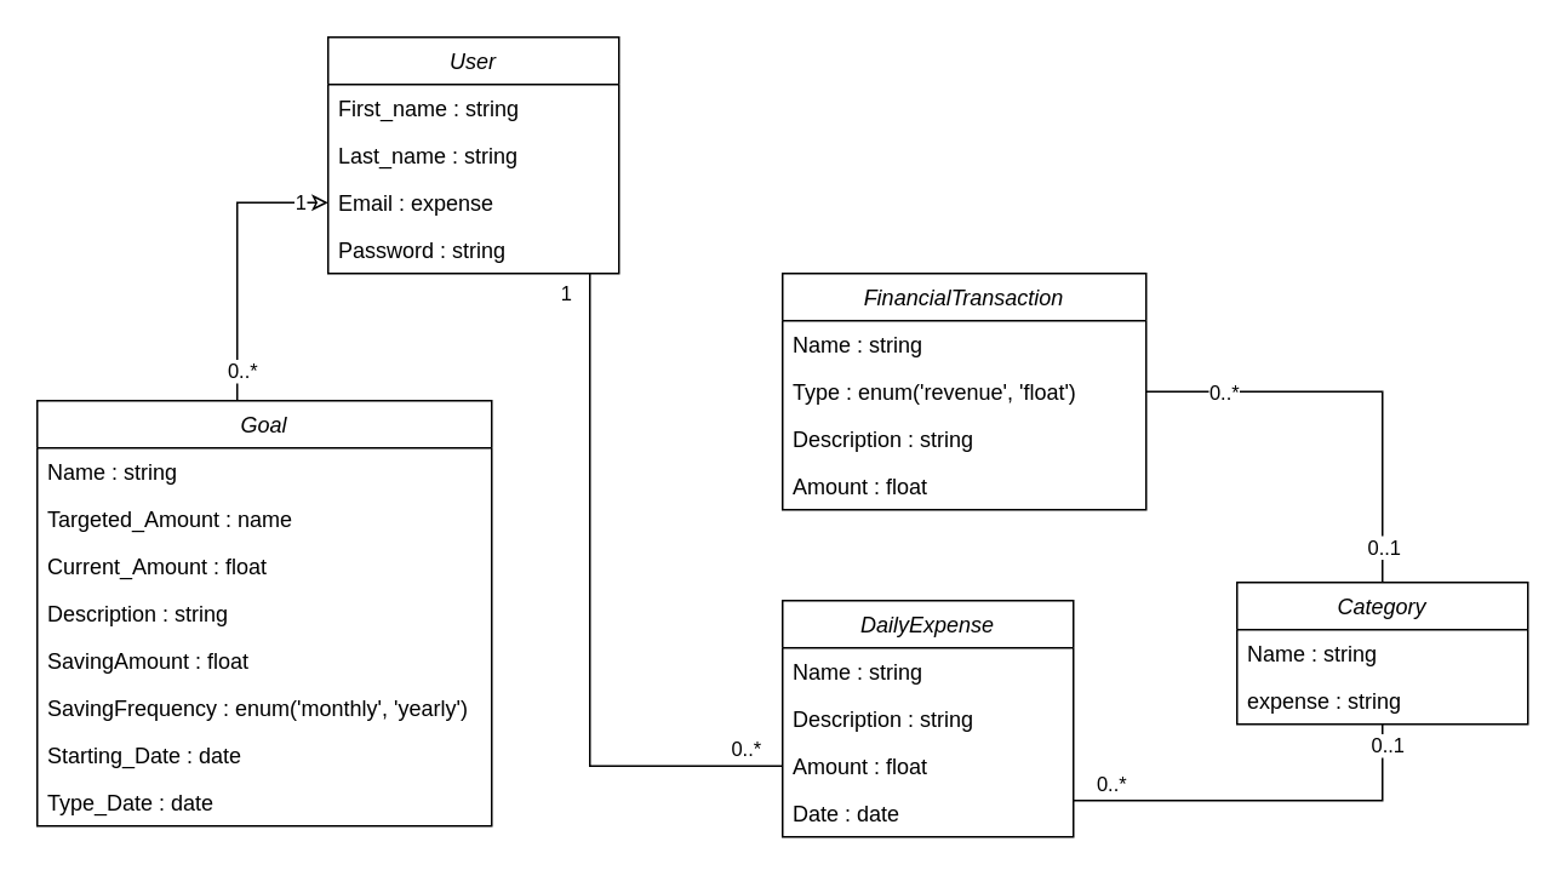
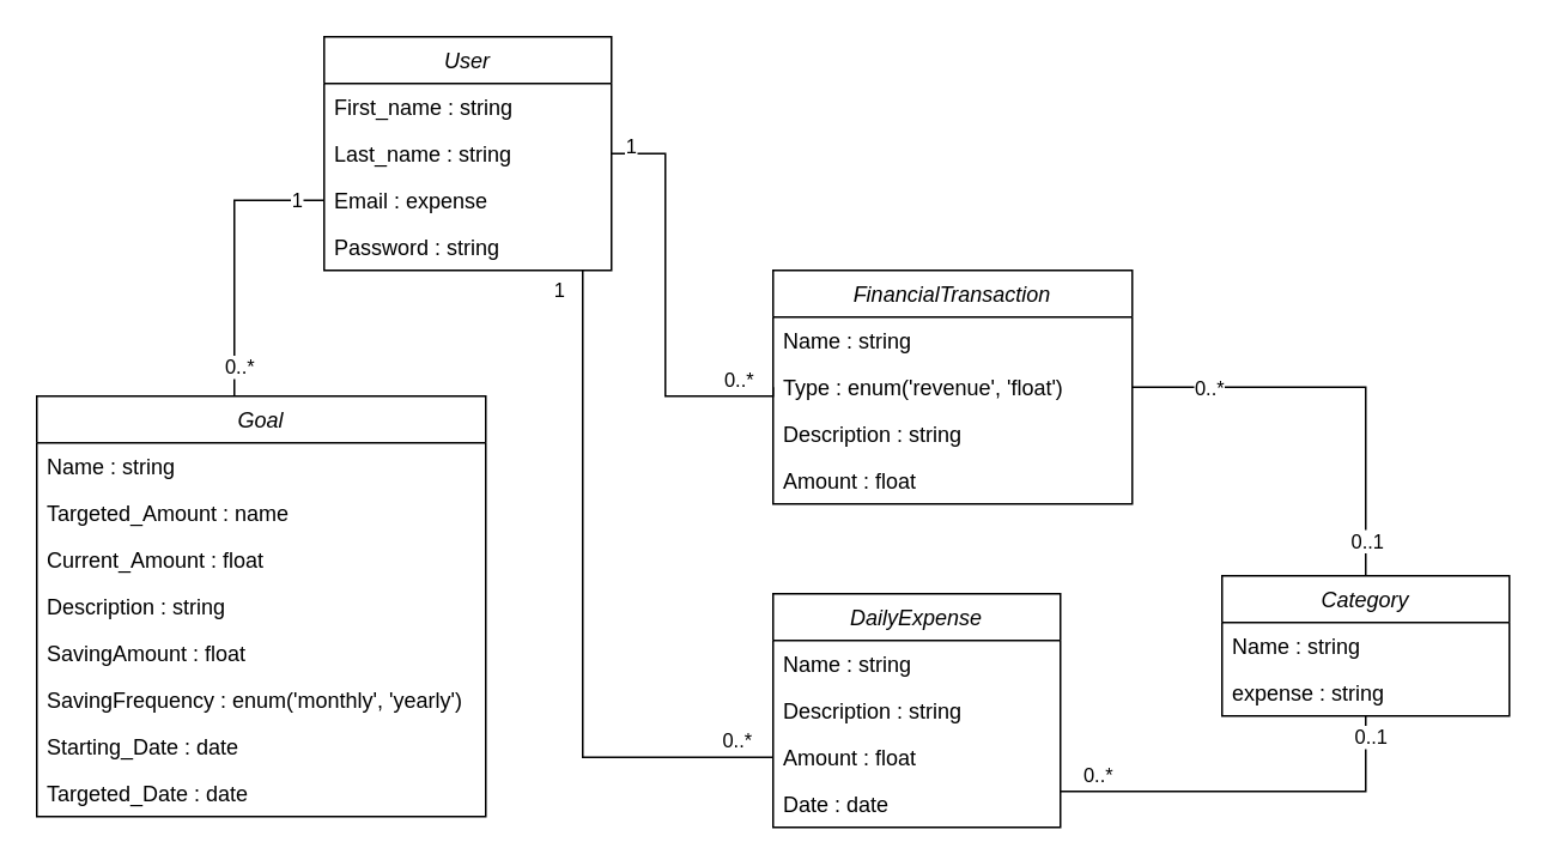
  <mxCell id="0" />
  <mxCell id="1" parent="0" />
  <mxCell id="2" value="User" style="swimlane;fontStyle=2;align=center;verticalAlign=top;childLayout=stackLayout;horizontal=1;startSize=26;horizontalStack=0;resizeParent=1;resizeLast=0;collapsible=1;marginBottom=0;rounded=0;shadow=0;strokeWidth=1;" parent="1" vertex="1"><mxGeometry x="180" y="20" width="160" height="130" as="geometry"><mxRectangle x="230" y="140" width="160" height="26" as="alternateBounds" /></mxGeometry></mxCell>
  <mxCell id="3" value="First_name : string" style="text;align=left;verticalAlign=top;spacingLeft=4;spacingRight=4;overflow=hidden;rotatable=0;points=[[0,0.5],[1,0.5]];portConstraint=eastwest;" parent="2" vertex="1"><mxGeometry y="26" width="160" height="26" as="geometry" /></mxCell>
  <mxCell id="4" value="Last_name : string" style="text;align=left;verticalAlign=top;spacingLeft=4;spacingRight=4;overflow=hidden;rotatable=0;points=[[0,0.5],[1,0.5]];portConstraint=eastwest;" parent="2" vertex="1"><mxGeometry y="52" width="160" height="26" as="geometry" /></mxCell>
  <mxCell id="5" value="Email : expense" style="text;align=left;verticalAlign=top;spacingLeft=4;spacingRight=4;overflow=hidden;rotatable=0;points=[[0,0.5],[1,0.5]];portConstraint=eastwest;rounded=0;shadow=0;html=0;" parent="2" vertex="1"><mxGeometry y="78" width="160" height="26" as="geometry" /></mxCell>
  <mxCell id="6" value="Password : string" style="text;align=left;verticalAlign=top;spacingLeft=4;spacingRight=4;overflow=hidden;rotatable=0;points=[[0,0.5],[1,0.5]];portConstraint=eastwest;rounded=0;shadow=0;html=0;" parent="2" vertex="1"><mxGeometry y="104" width="160" height="26" as="geometry" /></mxCell>
  <mxCell id="7" value="FinancialTransaction" style="swimlane;fontStyle=2;align=center;verticalAlign=top;childLayout=stackLayout;horizontal=1;startSize=26;horizontalStack=0;resizeParent=1;resizeLast=0;collapsible=1;marginBottom=0;rounded=0;shadow=0;strokeWidth=1;" parent="1" vertex="1"><mxGeometry x="430" y="150" width="200" height="130" as="geometry"><mxRectangle x="230" y="140" width="160" height="26" as="alternateBounds" /></mxGeometry></mxCell>
  <mxCell id="8" value="Name : string" style="text;align=left;verticalAlign=top;spacingLeft=4;spacingRight=4;overflow=hidden;rotatable=0;points=[[0,0.5],[1,0.5]];portConstraint=eastwest;" parent="7" vertex="1"><mxGeometry y="26" width="200" height="26" as="geometry" /></mxCell>
  <mxCell id="9" value="Type : enum('revenue', 'float')" style="text;align=left;verticalAlign=top;spacingLeft=4;spacingRight=4;overflow=hidden;rotatable=0;points=[[0,0.5],[1,0.5]];portConstraint=eastwest;rounded=0;shadow=0;html=0;" parent="7" vertex="1"><mxGeometry y="52" width="200" height="26" as="geometry" /></mxCell>
  <mxCell id="10" value="Description : string" style="text;align=left;verticalAlign=top;spacingLeft=4;spacingRight=4;overflow=hidden;rotatable=0;points=[[0,0.5],[1,0.5]];portConstraint=eastwest;rounded=0;shadow=0;html=0;" parent="7" vertex="1"><mxGeometry y="78" width="200" height="26" as="geometry" /></mxCell>
  <mxCell id="11" value="Amount : float" style="text;align=left;verticalAlign=top;spacingLeft=4;spacingRight=4;overflow=hidden;rotatable=0;points=[[0,0.5],[1,0.5]];portConstraint=eastwest;" parent="7" vertex="1"><mxGeometry y="104" width="200" height="26" as="geometry" /></mxCell>
+ <mxCell id="12" style="edgeStyle=orthogonalEdgeStyle;rounded=0;orthogonalLoop=1;jettySize=auto;html=1;exitX=1;exitY=0.5;exitDx=0;exitDy=0;endArrow=none;endFill=0;entryX=0;entryY=0.5;entryDx=0;entryDy=0;" parent="1" source="4" target="9" edge="1"><mxGeometry relative="1" as="geometry"><mxPoint x="380" y="405" as="targetPoint" /><Array as="points"><mxPoint x="370" y="85" /><mxPoint x="370" y="220" /><mxPoint x="430" y="220" /></Array></mxGeometry></mxCell>
+ <mxCell id="13" value="1" style="edgeLabel;html=1;align=center;verticalAlign=middle;resizable=0;points=[];" parent="12" vertex="1" connectable="0"><mxGeometry x="-0.72" relative="1" as="geometry"><mxPoint x="-20" y="-7" as="offset" /></mxGeometry></mxCell>
+ <mxCell id="14" value="0..*" style="edgeLabel;html=1;align=center;verticalAlign=middle;resizable=0;points=[];" parent="12" vertex="1" connectable="0"><mxGeometry x="0.757" relative="1" as="geometry"><mxPoint x="3" y="-10" as="offset" /></mxGeometry></mxCell>
  <mxCell id="15" value="DailyExpense" style="swimlane;fontStyle=2;align=center;verticalAlign=top;childLayout=stackLayout;horizontal=1;startSize=26;horizontalStack=0;resizeParent=1;resizeLast=0;collapsible=1;marginBottom=0;rounded=0;shadow=0;strokeWidth=1;" parent="1" vertex="1"><mxGeometry x="430" y="330" width="160" height="130" as="geometry"><mxRectangle x="460" y="110" width="160" height="26" as="alternateBounds" /></mxGeometry></mxCell>
  <mxCell id="16" value="Name : string" style="text;align=left;verticalAlign=top;spacingLeft=4;spacingRight=4;overflow=hidden;rotatable=0;points=[[0,0.5],[1,0.5]];portConstraint=eastwest;" parent="15" vertex="1"><mxGeometry y="26" width="160" height="26" as="geometry" /></mxCell>
  <mxCell id="17" value="Description : string" style="text;align=left;verticalAlign=top;spacingLeft=4;spacingRight=4;overflow=hidden;rotatable=0;points=[[0,0.5],[1,0.5]];portConstraint=eastwest;rounded=0;shadow=0;html=0;" parent="15" vertex="1"><mxGeometry y="52" width="160" height="26" as="geometry" /></mxCell>
  <mxCell id="18" value="Amount : float" style="text;align=left;verticalAlign=top;spacingLeft=4;spacingRight=4;overflow=hidden;rotatable=0;points=[[0,0.5],[1,0.5]];portConstraint=eastwest;" parent="15" vertex="1"><mxGeometry y="78" width="160" height="26" as="geometry" /></mxCell>
  <mxCell id="19" value="Date : date" style="text;align=left;verticalAlign=top;spacingLeft=4;spacingRight=4;overflow=hidden;rotatable=0;points=[[0,0.5],[1,0.5]];portConstraint=eastwest;" parent="15" vertex="1"><mxGeometry y="104" width="160" height="26" as="geometry" /></mxCell>
  <mxCell id="20" value="Category" style="swimlane;fontStyle=2;align=center;verticalAlign=top;childLayout=stackLayout;horizontal=1;startSize=26;horizontalStack=0;resizeParent=1;resizeLast=0;collapsible=1;marginBottom=0;rounded=0;shadow=0;strokeWidth=1;" parent="1" vertex="1"><mxGeometry x="680" y="320" width="160" height="78" as="geometry"><mxRectangle x="230" y="140" width="160" height="26" as="alternateBounds" /></mxGeometry></mxCell>
  <mxCell id="21" value="Name : string" style="text;align=left;verticalAlign=top;spacingLeft=4;spacingRight=4;overflow=hidden;rotatable=0;points=[[0,0.5],[1,0.5]];portConstraint=eastwest;" parent="20" vertex="1"><mxGeometry y="26" width="160" height="26" as="geometry" /></mxCell>
  <mxCell id="22" value="expense : string" style="text;align=left;verticalAlign=top;spacingLeft=4;spacingRight=4;overflow=hidden;rotatable=0;points=[[0,0.5],[1,0.5]];portConstraint=eastwest;" parent="20" vertex="1"><mxGeometry y="52" width="160" height="26" as="geometry" /></mxCell>
  <mxCell id="23" style="edgeStyle=orthogonalEdgeStyle;rounded=0;orthogonalLoop=1;jettySize=auto;html=1;exitX=0.5;exitY=0;exitDx=0;exitDy=0;endArrow=none;endFill=0;entryX=1;entryY=0.5;entryDx=0;entryDy=0;" parent="1" source="20" target="9" edge="1"><mxGeometry relative="1" as="geometry"><mxPoint x="540" y="379" as="targetPoint" /><Array as="points"><mxPoint x="760" y="215" /></Array></mxGeometry></mxCell>
  <mxCell id="24" value="0..1" style="edgeLabel;html=1;align=center;verticalAlign=middle;resizable=0;points=[];" parent="23" vertex="1" connectable="0"><mxGeometry x="-0.572" y="-1" relative="1" as="geometry"><mxPoint x="-1" y="30" as="offset" /></mxGeometry></mxCell>
  <mxCell id="25" value="0..*" style="edgeLabel;html=1;align=center;verticalAlign=middle;resizable=0;points=[];" parent="23" vertex="1" connectable="0"><mxGeometry x="0.645" relative="1" as="geometry"><mxPoint as="offset" /></mxGeometry></mxCell>
- <mxCell id="26" style="edgeStyle=orthogonalEdgeStyle;rounded=0;orthogonalLoop=1;jettySize=auto;html=1;entryX=0;entryY=0.5;entryDx=0;entryDy=0;endArrow=classic;endFill=0;" parent="1" source="29" target="5" edge="1"><mxGeometry relative="1" as="geometry"><Array as="points"><mxPoint x="130" y="111" /></Array></mxGeometry></mxCell>
+ <mxCell id="26" style="edgeStyle=orthogonalEdgeStyle;rounded=0;orthogonalLoop=1;jettySize=auto;html=1;entryX=0;entryY=0.5;entryDx=0;entryDy=0;endArrow=none;endFill=0;" parent="1" source="29" target="5" edge="1"><mxGeometry relative="1" as="geometry"><Array as="points"><mxPoint x="130" y="111" /></Array></mxGeometry></mxCell>
  <mxCell id="27" value="1" style="edgeLabel;html=1;align=center;verticalAlign=middle;resizable=0;points=[];" parent="26" vertex="1" connectable="0"><mxGeometry x="0.802" y="1" relative="1" as="geometry"><mxPoint as="offset" /></mxGeometry></mxCell>
  <mxCell id="28" value="0..*" style="edgeLabel;html=1;align=center;verticalAlign=middle;resizable=0;points=[];" parent="26" vertex="1" connectable="0"><mxGeometry x="-0.783" y="-2" relative="1" as="geometry"><mxPoint as="offset" /></mxGeometry></mxCell>
  <mxCell id="29" value="Goal" style="swimlane;fontStyle=2;align=center;verticalAlign=top;childLayout=stackLayout;horizontal=1;startSize=26;horizontalStack=0;resizeParent=1;resizeLast=0;collapsible=1;marginBottom=0;rounded=0;shadow=0;strokeWidth=1;" parent="1" vertex="1"><mxGeometry x="20" width="250" height="234" as="geometry" y="220"><mxRectangle x="230" y="140" width="160" height="26" as="alternateBounds" /></mxGeometry></mxCell>
  <mxCell id="30" value="Name : string" style="text;align=left;verticalAlign=top;spacingLeft=4;spacingRight=4;overflow=hidden;rotatable=0;points=[[0,0.5],[1,0.5]];portConstraint=eastwest;" parent="29" vertex="1"><mxGeometry y="26" width="250" height="26" as="geometry" /></mxCell>
  <mxCell id="31" value="Targeted_Amount : name" style="text;align=left;verticalAlign=top;spacingLeft=4;spacingRight=4;overflow=hidden;rotatable=0;points=[[0,0.5],[1,0.5]];portConstraint=eastwest;" parent="29" vertex="1"><mxGeometry y="52" width="250" height="26" as="geometry" /></mxCell>
  <mxCell id="32" value="Current_Amount : float" style="text;align=left;verticalAlign=top;spacingLeft=4;spacingRight=4;overflow=hidden;rotatable=0;points=[[0,0.5],[1,0.5]];portConstraint=eastwest;" parent="29" vertex="1"><mxGeometry y="78" width="250" height="26" as="geometry" /></mxCell>
  <mxCell id="33" value="Description : string" style="text;align=left;verticalAlign=top;spacingLeft=4;spacingRight=4;overflow=hidden;rotatable=0;points=[[0,0.5],[1,0.5]];portConstraint=eastwest;rounded=0;shadow=0;html=0;" parent="29" vertex="1"><mxGeometry y="104" width="250" height="26" as="geometry" /></mxCell>
  <mxCell id="34" value="SavingAmount : float" style="text;align=left;verticalAlign=top;spacingLeft=4;spacingRight=4;overflow=hidden;rotatable=0;points=[[0,0.5],[1,0.5]];portConstraint=eastwest;rounded=0;shadow=0;html=0;" parent="29" vertex="1"><mxGeometry y="130" width="250" height="26" as="geometry" /></mxCell>
  <mxCell id="35" value="SavingFrequency : enum('monthly', 'yearly')" style="text;align=left;verticalAlign=top;spacingLeft=4;spacingRight=4;overflow=hidden;rotatable=0;points=[[0,0.5],[1,0.5]];portConstraint=eastwest;rounded=0;shadow=0;html=0;" parent="29" vertex="1"><mxGeometry y="156" width="250" height="26" as="geometry" /></mxCell>
  <mxCell id="36" value="Starting_Date : date" style="text;align=left;verticalAlign=top;spacingLeft=4;spacingRight=4;overflow=hidden;rotatable=0;points=[[0,0.5],[1,0.5]];portConstraint=eastwest;rounded=0;shadow=0;html=0;" parent="29" vertex="1"><mxGeometry y="182" width="250" height="26" as="geometry" /></mxCell>
- <mxCell id="37" value="Type_Date : date" style="text;align=left;verticalAlign=top;spacingLeft=4;spacingRight=4;overflow=hidden;rotatable=0;points=[[0,0.5],[1,0.5]];portConstraint=eastwest;rounded=0;shadow=0;html=0;" parent="29" vertex="1"><mxGeometry y="208" width="250" height="26" as="geometry" /></mxCell>
+ <mxCell id="37" value="Targeted_Date : date" style="text;align=left;verticalAlign=top;spacingLeft=4;spacingRight=4;overflow=hidden;rotatable=0;points=[[0,0.5],[1,0.5]];portConstraint=eastwest;rounded=0;shadow=0;html=0;" parent="29" vertex="1"><mxGeometry y="208" width="250" height="26" as="geometry" /></mxCell>
  <mxCell id="38" style="edgeStyle=orthogonalEdgeStyle;rounded=0;orthogonalLoop=1;jettySize=auto;html=1;endArrow=none;endFill=0;entryX=0;entryY=0.5;entryDx=0;entryDy=0;" parent="1" source="6" edge="1"><mxGeometry relative="1" as="geometry"><mxPoint x="294" y="210" as="sourcePoint" /><mxPoint x="430" y="421" as="targetPoint" /><Array as="points"><mxPoint x="324" y="421" /></Array></mxGeometry></mxCell>
  <mxCell id="39" value="1" style="edgeLabel;html=1;align=center;verticalAlign=middle;resizable=0;points=[];" parent="38" vertex="1" connectable="0"><mxGeometry x="-0.72" relative="1" as="geometry"><mxPoint x="-14" y="-43" as="offset" /></mxGeometry></mxCell>
  <mxCell id="40" value="0..*" style="edgeLabel;html=1;align=center;verticalAlign=middle;resizable=0;points=[];" parent="38" vertex="1" connectable="0"><mxGeometry x="0.757" relative="1" as="geometry"><mxPoint x="25" y="-10" as="offset" /></mxGeometry></mxCell>
  <mxCell id="41" style="edgeStyle=orthogonalEdgeStyle;rounded=0;orthogonalLoop=1;jettySize=auto;html=1;exitX=0.5;exitY=1;exitDx=0;exitDy=0;endArrow=none;endFill=0;" parent="1" source="20" target="19" edge="1"><mxGeometry relative="1" as="geometry"><mxPoint x="807" y="405" as="sourcePoint" /><mxPoint x="590" y="421" as="targetPoint" /><Array as="points"><mxPoint x="760" y="440" /></Array></mxGeometry></mxCell>
  <mxCell id="42" value="0..1" style="edgeLabel;html=1;align=center;verticalAlign=middle;resizable=0;points=[];" parent="41" vertex="1" connectable="0"><mxGeometry x="-0.572" y="-1" relative="1" as="geometry"><mxPoint x="5" y="-30" as="offset" /></mxGeometry></mxCell>
  <mxCell id="43" value="0..*" style="edgeLabel;html=1;align=center;verticalAlign=middle;resizable=0;points=[];" parent="41" vertex="1" connectable="0"><mxGeometry x="0.645" relative="1" as="geometry"><mxPoint x="-18" y="-10" as="offset" /></mxGeometry></mxCell>
